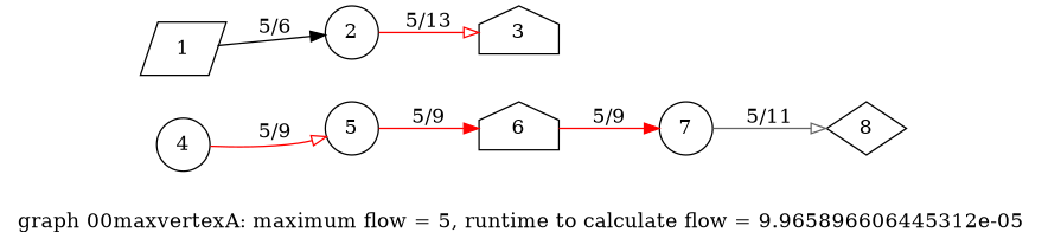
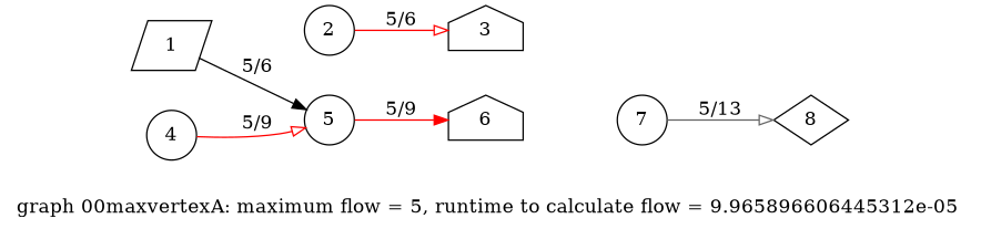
  digraph {
    label="graph 00maxvertexA: maximum flow = 5, runtime to calculate flow = 9.965896606445312e-05 "
    rankdir=LR
    node [shape=circle]
    edge [arrowhead=normal color=red]
    1 [shape=parallelogram]
    2
    3 [shape=house]
    4
    5
    6 [shape=house]
    7
    8 [shape=diamond]
-   1 -> 2 [color=black label=" 5/6 "]
-   2 -> 3 [arrowhead=onormal label=" 5/13 "]
+   1 -> 5 [color=black label=" 5/6 "]
+   2 -> 3 [arrowhead=onormal label=" 5/6 "]
    4 -> 5 [arrowhead=onormal label=" 5/9 "]
    5 -> 6 [label=" 5/9 "]
-   6 -> 7 [label=" 5/9 "]
-   7 -> 8 [arrowhead=onormal color=gray40 label=" 5/11 "]
+   7 -> 8 [arrowhead=onormal color=gray40 label=" 5/13 "]
  }
